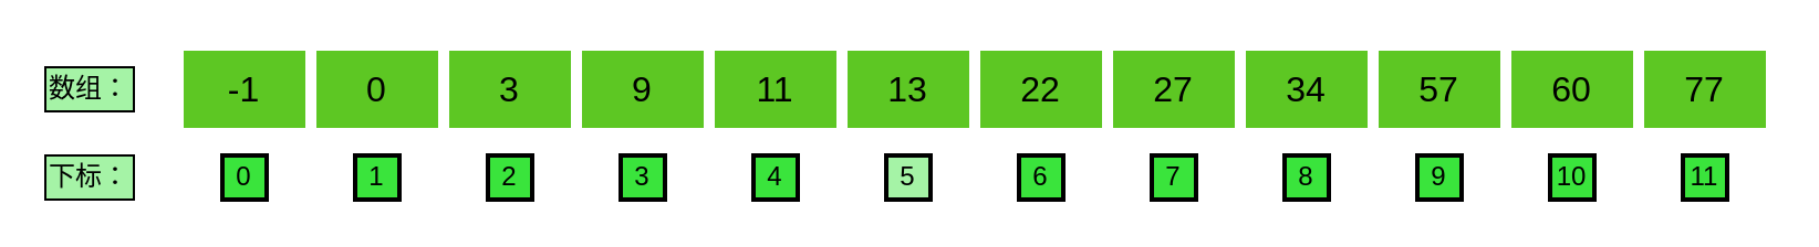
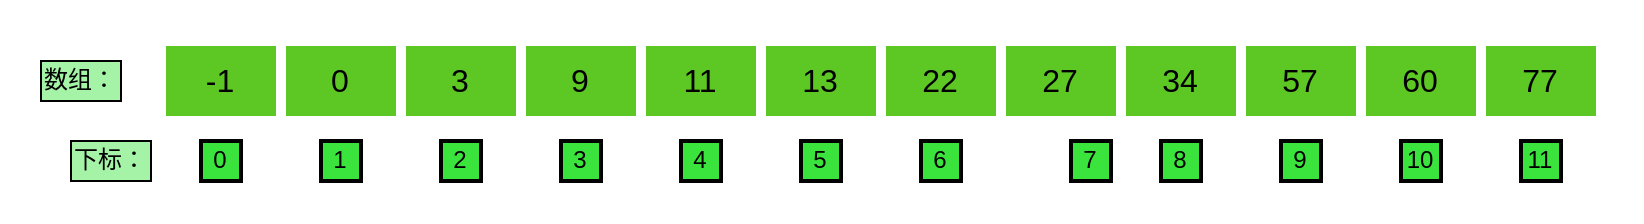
  <mxCell id="0" />
  <mxCell id="1" parent="0" />
  <mxCell id="2" value="" style="shape=table;startSize=0;container=1;collapsible=0;childLayout=tableLayout;fontSize=16;strokeWidth=5;strokeColor=#FFFFFF;fillColor=#5dc723;" vertex="1" parent="1"><mxGeometry x="80" y="20" width="720" height="40" as="geometry" /></mxCell>
  <mxCell id="3" value="" style="shape=tableRow;horizontal=0;startSize=0;swimlaneHead=0;swimlaneBody=0;strokeColor=inherit;top=0;left=0;bottom=0;right=0;collapsible=0;dropTarget=0;fillColor=none;points=[[0,0.5],[1,0.5]];portConstraint=eastwest;fontSize=16;" vertex="1" parent="2"><mxGeometry width="720" height="40" as="geometry" /></mxCell>
  <mxCell id="4" value="-1" style="shape=partialRectangle;html=1;whiteSpace=wrap;connectable=0;strokeColor=inherit;overflow=hidden;fillColor=none;top=0;left=0;bottom=0;right=0;pointerEvents=1;fontSize=16;" vertex="1" parent="3"><mxGeometry width="60" height="40" as="geometry"><mxRectangle width="60" height="40" as="alternateBounds" /></mxGeometry></mxCell>
  <mxCell id="5" value="0" style="shape=partialRectangle;html=1;whiteSpace=wrap;connectable=0;strokeColor=inherit;overflow=hidden;fillColor=none;top=0;left=0;bottom=0;right=0;pointerEvents=1;fontSize=16;" vertex="1" parent="3"><mxGeometry x="60" width="60" height="40" as="geometry"><mxRectangle width="60" height="40" as="alternateBounds" /></mxGeometry></mxCell>
  <mxCell id="6" value="3" style="shape=partialRectangle;html=1;whiteSpace=wrap;connectable=0;strokeColor=inherit;overflow=hidden;fillColor=none;top=0;left=0;bottom=0;right=0;pointerEvents=1;fontSize=16;" vertex="1" parent="3"><mxGeometry x="120" width="60" height="40" as="geometry"><mxRectangle width="60" height="40" as="alternateBounds" /></mxGeometry></mxCell>
  <mxCell id="7" value="9" style="shape=partialRectangle;html=1;whiteSpace=wrap;connectable=0;strokeColor=inherit;overflow=hidden;fillColor=none;top=0;left=0;bottom=0;right=0;pointerEvents=1;fontSize=16;" vertex="1" parent="3"><mxGeometry x="180" width="60" height="40" as="geometry"><mxRectangle width="60" height="40" as="alternateBounds" /></mxGeometry></mxCell>
  <mxCell id="8" value="11" style="shape=partialRectangle;html=1;whiteSpace=wrap;connectable=0;strokeColor=inherit;overflow=hidden;fillColor=none;top=0;left=0;bottom=0;right=0;pointerEvents=1;fontSize=16;" vertex="1" parent="3"><mxGeometry x="240" width="60" height="40" as="geometry"><mxRectangle width="60" height="40" as="alternateBounds" /></mxGeometry></mxCell>
  <mxCell id="9" value="13" style="shape=partialRectangle;html=1;whiteSpace=wrap;connectable=0;strokeColor=inherit;overflow=hidden;fillColor=none;top=0;left=0;bottom=0;right=0;pointerEvents=1;fontSize=16;" vertex="1" parent="3"><mxGeometry x="300" width="60" height="40" as="geometry"><mxRectangle width="60" height="40" as="alternateBounds" /></mxGeometry></mxCell>
  <mxCell id="10" value="22" style="shape=partialRectangle;html=1;whiteSpace=wrap;connectable=0;strokeColor=inherit;overflow=hidden;fillColor=none;top=0;left=0;bottom=0;right=0;pointerEvents=1;fontSize=16;" vertex="1" parent="3"><mxGeometry x="360" width="60" height="40" as="geometry"><mxRectangle width="60" height="40" as="alternateBounds" /></mxGeometry></mxCell>
  <mxCell id="11" value="27" style="shape=partialRectangle;html=1;whiteSpace=wrap;connectable=0;strokeColor=inherit;overflow=hidden;fillColor=none;top=0;left=0;bottom=0;right=0;pointerEvents=1;fontSize=16;" vertex="1" parent="3"><mxGeometry x="420" width="60" height="40" as="geometry"><mxRectangle width="60" height="40" as="alternateBounds" /></mxGeometry></mxCell>
  <mxCell id="12" value="34" style="shape=partialRectangle;html=1;whiteSpace=wrap;connectable=0;strokeColor=inherit;overflow=hidden;fillColor=none;top=0;left=0;bottom=0;right=0;pointerEvents=1;fontSize=16;" vertex="1" parent="3"><mxGeometry x="480" width="60" height="40" as="geometry"><mxRectangle width="60" height="40" as="alternateBounds" /></mxGeometry></mxCell>
  <mxCell id="13" value="57" style="shape=partialRectangle;html=1;whiteSpace=wrap;connectable=0;strokeColor=inherit;overflow=hidden;fillColor=none;top=0;left=0;bottom=0;right=0;pointerEvents=1;fontSize=16;" vertex="1" parent="3"><mxGeometry x="540" width="60" height="40" as="geometry"><mxRectangle width="60" height="40" as="alternateBounds" /></mxGeometry></mxCell>
  <mxCell id="14" value="60" style="shape=partialRectangle;html=1;whiteSpace=wrap;connectable=0;strokeColor=inherit;overflow=hidden;fillColor=none;top=0;left=0;bottom=0;right=0;pointerEvents=1;fontSize=16;" vertex="1" parent="3"><mxGeometry x="600" width="60" height="40" as="geometry"><mxRectangle width="60" height="40" as="alternateBounds" /></mxGeometry></mxCell>
  <mxCell id="15" value="77" style="shape=partialRectangle;html=1;whiteSpace=wrap;connectable=0;strokeColor=inherit;overflow=hidden;fillColor=none;top=0;left=0;bottom=0;right=0;pointerEvents=1;fontSize=16;" vertex="1" parent="3"><mxGeometry x="660" width="60" height="40" as="geometry"><mxRectangle width="60" height="40" as="alternateBounds" /></mxGeometry></mxCell>
  <mxCell id="16" value="0" style="rounded=0;whiteSpace=wrap;html=1;fillColor=#3ae43c;strokeWidth=2;" vertex="1" parent="1"><mxGeometry x="100" y="70" width="20" height="20" as="geometry" /></mxCell>
  <mxCell id="17" value="1" style="rounded=0;whiteSpace=wrap;html=1;fillColor=#3ae43c;strokeWidth=2;" vertex="1" parent="1"><mxGeometry x="160" y="70" width="20" height="20" as="geometry" /></mxCell>
  <mxCell id="18" value="2" style="rounded=0;whiteSpace=wrap;html=1;fillColor=#3ae43c;strokeWidth=2;" vertex="1" parent="1"><mxGeometry x="220" y="70" width="20" height="20" as="geometry" /></mxCell>
  <mxCell id="19" value="3" style="rounded=0;whiteSpace=wrap;html=1;fillColor=#3ae43c;strokeWidth=2;" vertex="1" parent="1"><mxGeometry x="280" y="70" width="20" height="20" as="geometry" /></mxCell>
  <mxCell id="20" value="4" style="rounded=0;whiteSpace=wrap;html=1;fillColor=#3ae43c;strokeWidth=2;" vertex="1" parent="1"><mxGeometry x="340" y="70" width="20" height="20" as="geometry" /></mxCell>
- <mxCell id="21" value="5" style="rounded=0;whiteSpace=wrap;html=1;fillColor=#a5f3a6;strokeWidth=2;" vertex="1" parent="1"><mxGeometry x="400" y="70" width="20" height="20" as="geometry" /></mxCell>
+ <mxCell id="21" value="5" style="rounded=0;whiteSpace=wrap;html=1;fillColor=#3ae43c;strokeWidth=2;" vertex="1" parent="1"><mxGeometry x="400" y="70" width="20" height="20" as="geometry" /></mxCell>
  <mxCell id="22" value="6" style="rounded=0;whiteSpace=wrap;html=1;fillColor=#3ae43c;strokeWidth=2;" vertex="1" parent="1"><mxGeometry x="460" y="70" width="20" height="20" as="geometry" /></mxCell>
- <mxCell id="23" value="7" style="rounded=0;whiteSpace=wrap;html=1;fillColor=#3ae43c;strokeWidth=2;" vertex="1" parent="1"><mxGeometry x="520" y="70" width="20" height="20" as="geometry" /></mxCell>
+ <mxCell id="23" value="7" style="rounded=0;whiteSpace=wrap;html=1;fillColor=#3ae43c;strokeWidth=2;" vertex="1" parent="1"><mxGeometry x="535" y="70" width="20" height="20" as="geometry" /></mxCell>
  <mxCell id="24" value="8" style="rounded=0;whiteSpace=wrap;html=1;fillColor=#3ae43c;strokeWidth=2;" vertex="1" parent="1"><mxGeometry x="580" y="70" width="20" height="20" as="geometry" /></mxCell>
  <mxCell id="25" value="9" style="rounded=0;whiteSpace=wrap;html=1;fillColor=#3ae43c;strokeWidth=2;" vertex="1" parent="1"><mxGeometry x="640" y="70" width="20" height="20" as="geometry" /></mxCell>
  <mxCell id="26" value="10" style="rounded=0;whiteSpace=wrap;html=1;fillColor=#3ae43c;strokeWidth=2;" vertex="1" parent="1"><mxGeometry x="700" y="70" width="20" height="20" as="geometry" /></mxCell>
  <mxCell id="27" value="11" style="rounded=0;whiteSpace=wrap;html=1;fillColor=#3ae43c;strokeWidth=2;" vertex="1" parent="1"><mxGeometry x="760" y="70" width="20" height="20" as="geometry" /></mxCell>
  <mxCell id="28" value="数组：" style="rounded=0;whiteSpace=wrap;html=1;fillColor=#a5f3a6;strokeWidth=1;" vertex="1" parent="1"><mxGeometry x="20" y="30" width="40" height="20" as="geometry" /></mxCell>
- <mxCell id="29" value="下标：" style="rounded=0;whiteSpace=wrap;html=1;fillColor=#a5f3a6;strokeWidth=1;" vertex="1" parent="1"><mxGeometry x="20" y="70" width="40" height="20" as="geometry" /></mxCell>
+ <mxCell id="29" value="下标：" style="rounded=0;whiteSpace=wrap;html=1;fillColor=#a5f3a6;strokeWidth=1;" vertex="1" parent="1"><mxGeometry x="35" y="70" width="40" height="20" as="geometry" /></mxCell>
